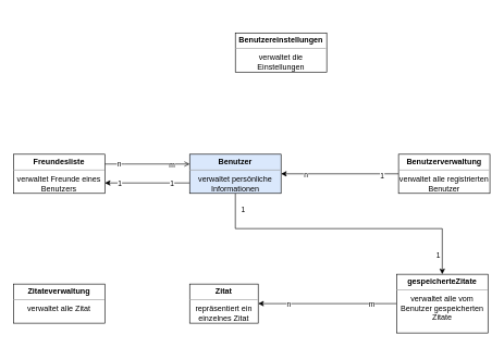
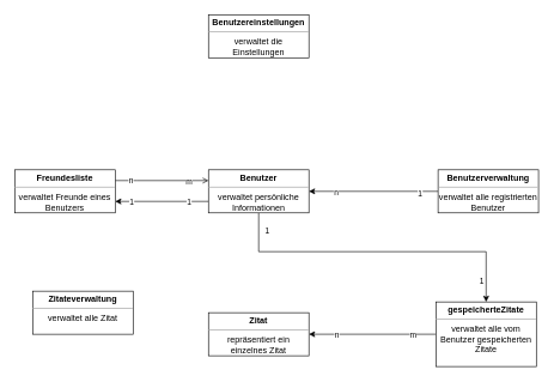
  <mxCell id="0" />
  <mxCell id="1" parent="0" />
  <mxCell id="2" style="edgeStyle=orthogonalEdgeStyle;rounded=0;orthogonalLoop=1;jettySize=auto;html=1;" edge="1" parent="1"><mxGeometry relative="1" as="geometry"><mxPoint x="290" y="280" as="sourcePoint" /><mxPoint x="160" y="280" as="targetPoint" /></mxGeometry></mxCell>
  <mxCell id="3" value="1" style="edgeLabel;html=1;align=center;verticalAlign=middle;resizable=0;points=[];" vertex="1" connectable="0" parent="2"><mxGeometry x="0.669" relative="1" as="geometry"><mxPoint as="offset" /></mxGeometry></mxCell>
  <mxCell id="4" value="1" style="edgeLabel;html=1;align=center;verticalAlign=middle;resizable=0;points=[];" vertex="1" connectable="0" parent="2"><mxGeometry x="-0.57" relative="1" as="geometry"><mxPoint as="offset" /></mxGeometry></mxCell>
  <mxCell id="5" style="edgeStyle=orthogonalEdgeStyle;rounded=0;orthogonalLoop=1;jettySize=auto;html=1;" edge="1" parent="1" source="8" target="21"><mxGeometry relative="1" as="geometry"><Array as="points"><mxPoint x="360" y="350" /><mxPoint x="677" y="350" /></Array></mxGeometry></mxCell>
  <mxCell id="6" value="1" style="edgeLabel;html=1;align=center;verticalAlign=middle;resizable=0;points=[];" vertex="1" connectable="0" parent="5"><mxGeometry x="-0.73" y="-2" relative="1" as="geometry"><mxPoint x="5" y="-32" as="offset" /></mxGeometry></mxCell>
  <mxCell id="7" value="1" style="edgeLabel;html=1;align=center;verticalAlign=middle;resizable=0;points=[];" vertex="1" connectable="0" parent="5"><mxGeometry x="0.563" y="-1" relative="1" as="geometry"><mxPoint x="19" y="39" as="offset" /></mxGeometry></mxCell>
- <mxCell id="8" value="&lt;p style=&quot;margin:0px;margin-top:4px;text-align:center;&quot;&gt;&lt;b&gt;Benutzer&lt;/b&gt;&lt;/p&gt;&lt;hr size=&quot;1&quot;&gt;&lt;div style=&quot;text-align: center; height: 2px;&quot;&gt;verwaltet persönliche Informationen&lt;/div&gt;" style="verticalAlign=top;align=left;overflow=fill;fontSize=12;fontFamily=Helvetica;html=1;whiteSpace=wrap;fillColor=#dae8fc;" vertex="1" parent="1"><mxGeometry x="290" y="236" width="140" height="60" as="geometry" /></mxCell>
- <mxCell id="9" value="&lt;p style=&quot;margin:0px;margin-top:4px;text-align:center;&quot;&gt;&lt;b&gt;Zitat&lt;/b&gt;&lt;/p&gt;&lt;hr size=&quot;1&quot;&gt;&lt;div style=&quot;text-align: center; height: 2px;&quot;&gt;repräsentiert ein einzelnes Zitat&lt;/div&gt;" style="verticalAlign=top;align=left;overflow=fill;fontSize=12;fontFamily=Helvetica;html=1;whiteSpace=wrap;" vertex="1" parent="1"><mxGeometry x="290" y="435" width="105" height="60" as="geometry" /></mxCell>
+ <mxCell id="8" value="&lt;p style=&quot;margin:0px;margin-top:4px;text-align:center;&quot;&gt;&lt;b&gt;Benutzer&lt;/b&gt;&lt;/p&gt;&lt;hr size=&quot;1&quot;&gt;&lt;div style=&quot;text-align: center; height: 2px;&quot;&gt;verwaltet persönliche Informationen&lt;/div&gt;" style="verticalAlign=top;align=left;overflow=fill;fontSize=12;fontFamily=Helvetica;html=1;whiteSpace=wrap;" vertex="1" parent="1"><mxGeometry x="290" y="236" width="140" height="60" as="geometry" /></mxCell>
+ <mxCell id="9" value="&lt;p style=&quot;margin:0px;margin-top:4px;text-align:center;&quot;&gt;&lt;b&gt;Zitat&lt;/b&gt;&lt;/p&gt;&lt;hr size=&quot;1&quot;&gt;&lt;div style=&quot;text-align: center; height: 2px;&quot;&gt;repräsentiert ein einzelnes Zitat&lt;/div&gt;" style="verticalAlign=top;align=left;overflow=fill;fontSize=12;fontFamily=Helvetica;html=1;whiteSpace=wrap;" vertex="1" parent="1"><mxGeometry x="290" y="435" width="140" height="60" as="geometry" /></mxCell>
  <mxCell id="10" style="edgeStyle=orthogonalEdgeStyle;rounded=0;orthogonalLoop=1;jettySize=auto;html=1;entryX=0;entryY=0.25;entryDx=0;entryDy=0;endArrow=open;" edge="1" parent="1" source="13" target="8"><mxGeometry relative="1" as="geometry"><Array as="points"><mxPoint x="190" y="251" /><mxPoint x="190" y="251" /></Array></mxGeometry></mxCell>
  <mxCell id="11" value="n" style="edgeLabel;html=1;align=center;verticalAlign=middle;resizable=0;points=[];" vertex="1" connectable="0" parent="10"><mxGeometry x="-0.676" y="1" relative="1" as="geometry"><mxPoint as="offset" /></mxGeometry></mxCell>
  <mxCell id="12" value="m" style="edgeLabel;html=1;align=center;verticalAlign=middle;resizable=0;points=[];" vertex="1" connectable="0" parent="10"><mxGeometry x="0.562" relative="1" as="geometry"><mxPoint as="offset" /></mxGeometry></mxCell>
  <mxCell id="13" value="&lt;p style=&quot;margin: 4px 0px 0px;&quot;&gt;&lt;b&gt;Freundesliste&lt;/b&gt;&lt;/p&gt;&lt;hr size=&quot;1&quot;&gt;&lt;div style=&quot;height:2px;&quot;&gt;verwaltet Freunde eines Benutzers&lt;/div&gt;" style="verticalAlign=top;align=center;overflow=fill;fontSize=12;fontFamily=Helvetica;html=1;whiteSpace=wrap;" vertex="1" parent="1"><mxGeometry x="20" y="236" width="140" height="60" as="geometry" /></mxCell>
  <mxCell id="14" style="edgeStyle=orthogonalEdgeStyle;rounded=0;orthogonalLoop=1;jettySize=auto;html=1;entryX=1;entryY=0.5;entryDx=0;entryDy=0;" edge="1" parent="1" source="17" target="8"><mxGeometry relative="1" as="geometry" /></mxCell>
  <mxCell id="15" value="1" style="edgeLabel;html=1;align=center;verticalAlign=middle;resizable=0;points=[];" vertex="1" connectable="0" parent="14"><mxGeometry x="-0.711" y="2" relative="1" as="geometry"><mxPoint as="offset" /></mxGeometry></mxCell>
  <mxCell id="16" value="n" style="edgeLabel;html=1;align=center;verticalAlign=middle;resizable=0;points=[];" vertex="1" connectable="0" parent="14"><mxGeometry x="0.584" y="1" relative="1" as="geometry"><mxPoint as="offset" /></mxGeometry></mxCell>
  <mxCell id="17" value="&lt;p style=&quot;margin:0px;margin-top:4px;text-align:center;&quot;&gt;&lt;b&gt;Benutzerverwaltung&lt;/b&gt;&lt;/p&gt;&lt;hr size=&quot;1&quot;&gt;&lt;div style=&quot;text-align: center; height: 2px;&quot;&gt;verwaltet alle registrierten Benutzer&lt;/div&gt;" style="verticalAlign=top;align=left;overflow=fill;fontSize=12;fontFamily=Helvetica;html=1;whiteSpace=wrap;" vertex="1" parent="1"><mxGeometry x="610" y="236" width="140" height="60" as="geometry" /></mxCell>
  <mxCell id="18" style="edgeStyle=orthogonalEdgeStyle;rounded=0;orthogonalLoop=1;jettySize=auto;html=1;entryX=1;entryY=0.5;entryDx=0;entryDy=0;" edge="1" parent="1" source="21" target="9"><mxGeometry relative="1" as="geometry" /></mxCell>
  <mxCell id="19" value="n" style="edgeLabel;html=1;align=center;verticalAlign=middle;resizable=0;points=[];" vertex="1" connectable="0" parent="18"><mxGeometry x="0.565" y="1" relative="1" as="geometry"><mxPoint as="offset" /></mxGeometry></mxCell>
  <mxCell id="20" value="m" style="edgeLabel;html=1;align=center;verticalAlign=middle;resizable=0;points=[];" vertex="1" connectable="0" parent="18"><mxGeometry x="-0.628" relative="1" as="geometry"><mxPoint as="offset" /></mxGeometry></mxCell>
  <mxCell id="21" value="&lt;p style=&quot;margin:0px;margin-top:4px;text-align:center;&quot;&gt;&lt;b&gt;gespeicherteZitate&lt;/b&gt;&lt;/p&gt;&lt;hr size=&quot;1&quot;&gt;&lt;div style=&quot;text-align: center; height: 2px;&quot;&gt;verwaltet alle vom Benutzer gespeicherten Zitate&lt;/div&gt;" style="verticalAlign=top;align=left;overflow=fill;fontSize=12;fontFamily=Helvetica;html=1;whiteSpace=wrap;" vertex="1" parent="1"><mxGeometry x="607" y="420" width="140" height="90" as="geometry" /></mxCell>
- <mxCell id="22" value="&lt;p style=&quot;margin:0px;margin-top:4px;text-align:center;&quot;&gt;&lt;b&gt;Benutzereinstellungen&lt;/b&gt;&lt;/p&gt;&lt;hr size=&quot;1&quot;&gt;&lt;div style=&quot;text-align: center; height: 2px;&quot;&gt;verwaltet die Einstellungen&lt;/div&gt;" style="verticalAlign=top;align=left;overflow=fill;fontSize=12;fontFamily=Helvetica;html=1;whiteSpace=wrap;" vertex="1" parent="1"><mxGeometry x="360" y="50" width="140" height="60" as="geometry" /></mxCell>
- <mxCell id="23" value="&lt;p style=&quot;margin:0px;margin-top:4px;text-align:center;&quot;&gt;&lt;b&gt;Zitateverwaltung&lt;/b&gt;&lt;/p&gt;&lt;hr size=&quot;1&quot;&gt;&lt;div style=&quot;text-align: center; height: 2px;&quot;&gt;verwaltet alle Zitat&lt;/div&gt;" style="verticalAlign=top;align=left;overflow=fill;fontSize=12;fontFamily=Helvetica;html=1;whiteSpace=wrap;" vertex="1" parent="1"><mxGeometry x="20" y="435" width="140" height="60" as="geometry" /></mxCell>
+ <mxCell id="22" value="&lt;p style=&quot;margin:0px;margin-top:4px;text-align:center;&quot;&gt;&lt;b&gt;Benutzereinstellungen&lt;/b&gt;&lt;/p&gt;&lt;hr size=&quot;1&quot;&gt;&lt;div style=&quot;text-align: center; height: 2px;&quot;&gt;verwaltet die Einstellungen&lt;/div&gt;" style="verticalAlign=top;align=left;overflow=fill;fontSize=12;fontFamily=Helvetica;html=1;whiteSpace=wrap;" vertex="1" parent="1"><mxGeometry x="290" y="20" width="140" height="60" as="geometry" /></mxCell>
+ <mxCell id="23" value="&lt;p style=&quot;margin:0px;margin-top:4px;text-align:center;&quot;&gt;&lt;b&gt;Zitateverwaltung&lt;/b&gt;&lt;/p&gt;&lt;hr size=&quot;1&quot;&gt;&lt;div style=&quot;text-align: center; height: 2px;&quot;&gt;verwaltet alle Zitat&lt;/div&gt;" style="verticalAlign=top;align=left;overflow=fill;fontSize=12;fontFamily=Helvetica;html=1;whiteSpace=wrap;" vertex="1" parent="1"><mxGeometry x="45" y="405" width="140" height="60" as="geometry" /></mxCell>
